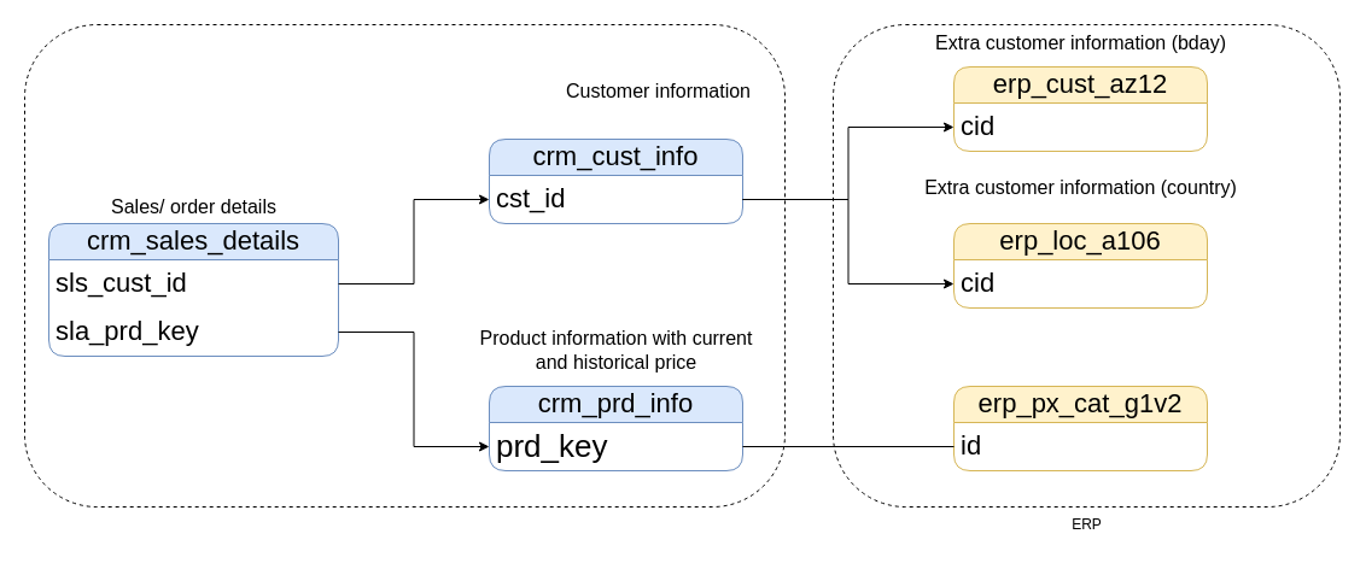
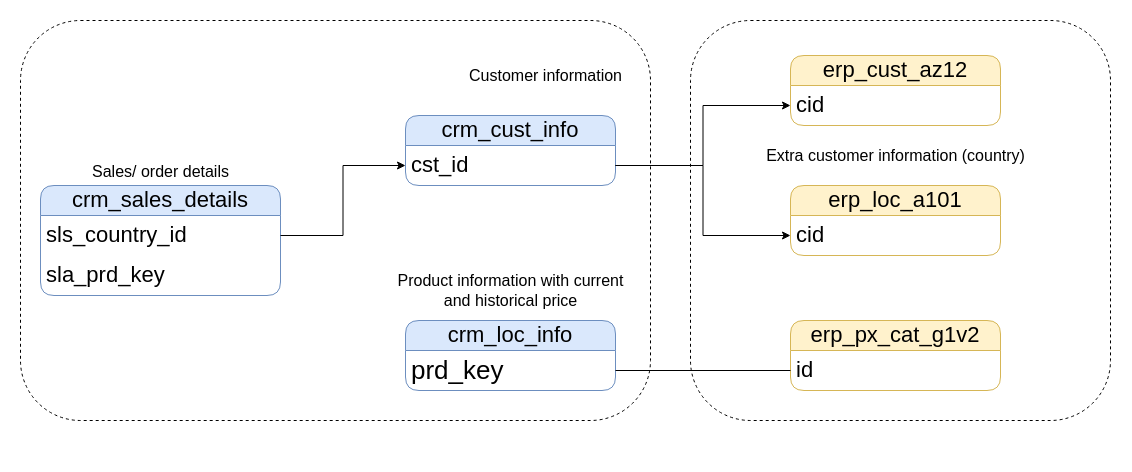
  <mxCell id="0" />
  <mxCell id="1" parent="0" />
  <mxCell id="2" value="" style="rounded=1;whiteSpace=wrap;html=1;fillColor=none;dashed=1;" vertex="1" parent="1"><mxGeometry x="690" y="20" width="420" height="400" as="geometry" /></mxCell>
  <mxCell id="3" value="crm_cust_info" style="swimlane;fontStyle=0;childLayout=stackLayout;horizontal=1;startSize=30;horizontalStack=0;resizeParent=1;resizeParentMax=0;resizeLast=0;collapsible=1;marginBottom=0;whiteSpace=wrap;html=1;rounded=1;fillColor=#dae8fc;strokeColor=#6c8ebf;fontSize=22;" vertex="1" parent="1"><mxGeometry x="405" y="115" width="210" height="70" as="geometry" /></mxCell>
  <mxCell id="4" value="cst_id" style="text;strokeColor=none;fillColor=none;align=left;verticalAlign=middle;spacingLeft=4;spacingRight=4;overflow=hidden;points=[[0,0.5],[1,0.5]];portConstraint=eastwest;rotatable=0;whiteSpace=wrap;html=1;fontSize=22;" vertex="1" parent="3"><mxGeometry y="30" width="210" height="40" as="geometry" /></mxCell>
  <mxCell id="5" value="Customer information" style="text;html=1;align=center;verticalAlign=middle;resizable=0;points=[];autosize=1;strokeColor=none;fillColor=none;fontSize=16;" vertex="1" parent="1"><mxGeometry x="455" y="60" width="180" height="30" as="geometry" /></mxCell>
- <mxCell id="6" value="crm_prd_info" style="swimlane;fontStyle=0;childLayout=stackLayout;horizontal=1;startSize=30;horizontalStack=0;resizeParent=1;resizeParentMax=0;resizeLast=0;collapsible=1;marginBottom=0;whiteSpace=wrap;html=1;rounded=1;fillColor=#dae8fc;strokeColor=#6c8ebf;fontSize=22;" vertex="1" parent="1"><mxGeometry x="405" y="320" width="210" height="70" as="geometry" /></mxCell>
+ <mxCell id="6" value="crm_loc_info" style="swimlane;fontStyle=0;childLayout=stackLayout;horizontal=1;startSize=30;horizontalStack=0;resizeParent=1;resizeParentMax=0;resizeLast=0;collapsible=1;marginBottom=0;whiteSpace=wrap;html=1;rounded=1;fillColor=#dae8fc;strokeColor=#6c8ebf;fontSize=22;" vertex="1" parent="1"><mxGeometry x="405" y="320" width="210" height="70" as="geometry" /></mxCell>
  <mxCell id="7" value="prd_key" style="text;strokeColor=none;fillColor=none;align=left;verticalAlign=middle;spacingLeft=4;spacingRight=4;overflow=hidden;points=[[0,0.5],[1,0.5]];portConstraint=eastwest;rotatable=0;whiteSpace=wrap;html=1;fontSize=26;" vertex="1" parent="6"><mxGeometry y="30" width="210" height="40" as="geometry" /></mxCell>
  <mxCell id="8" value="Product information with current&lt;div&gt;and historical price&lt;/div&gt;" style="text;html=1;align=center;verticalAlign=middle;resizable=0;points=[];autosize=1;strokeColor=none;fillColor=none;fontSize=16;" vertex="1" parent="1"><mxGeometry x="385" y="265" width="250" height="50" as="geometry" /></mxCell>
  <mxCell id="9" value="crm_sales_details" style="swimlane;fontStyle=0;childLayout=stackLayout;horizontal=1;startSize=30;horizontalStack=0;resizeParent=1;resizeParentMax=0;resizeLast=0;collapsible=1;marginBottom=0;whiteSpace=wrap;html=1;rounded=1;fillColor=#dae8fc;strokeColor=#6c8ebf;fontSize=22;" vertex="1" parent="1"><mxGeometry x="40" y="185" width="240" height="110" as="geometry" /></mxCell>
- <mxCell id="10" value="sls_cust_id" style="text;strokeColor=none;fillColor=none;align=left;verticalAlign=middle;spacingLeft=4;spacingRight=4;overflow=hidden;points=[[0,0.5],[1,0.5]];portConstraint=eastwest;rotatable=0;whiteSpace=wrap;html=1;fontSize=22;" vertex="1" parent="9"><mxGeometry y="30" width="240" height="40" as="geometry" /></mxCell>
+ <mxCell id="10" value="sls_country_id" style="text;strokeColor=none;fillColor=none;align=left;verticalAlign=middle;spacingLeft=4;spacingRight=4;overflow=hidden;points=[[0,0.5],[1,0.5]];portConstraint=eastwest;rotatable=0;whiteSpace=wrap;html=1;fontSize=22;" vertex="1" parent="9"><mxGeometry y="30" width="240" height="40" as="geometry" /></mxCell>
  <mxCell id="11" value="sla_prd_key" style="text;strokeColor=none;fillColor=none;align=left;verticalAlign=middle;spacingLeft=4;spacingRight=4;overflow=hidden;points=[[0,0.5],[1,0.5]];portConstraint=eastwest;rotatable=0;whiteSpace=wrap;html=1;fontSize=22;" vertex="1" parent="9"><mxGeometry y="70" width="240" height="40" as="geometry" /></mxCell>
  <mxCell id="12" value="Sales/ order details" style="text;html=1;align=center;verticalAlign=middle;resizable=0;points=[];autosize=1;strokeColor=none;fillColor=none;fontSize=16;" vertex="1" parent="1"><mxGeometry x="80" y="156" width="160" height="30" as="geometry" /></mxCell>
  <mxCell id="13" style="edgeStyle=orthogonalEdgeStyle;rounded=0;orthogonalLoop=1;jettySize=auto;html=1;entryX=0;entryY=0.5;entryDx=0;entryDy=0;" edge="1" parent="1" source="10" target="4"><mxGeometry relative="1" as="geometry" /></mxCell>
- <mxCell id="14" style="edgeStyle=orthogonalEdgeStyle;rounded=0;orthogonalLoop=1;jettySize=auto;html=1;entryX=0;entryY=0.5;entryDx=0;entryDy=0;" edge="1" parent="1" source="11" target="7"><mxGeometry relative="1" as="geometry" /></mxCell>
  <mxCell id="15" value="erp_cust_az12" style="swimlane;fontStyle=0;childLayout=stackLayout;horizontal=1;startSize=30;horizontalStack=0;resizeParent=1;resizeParentMax=0;resizeLast=0;collapsible=1;marginBottom=0;whiteSpace=wrap;html=1;rounded=1;fillColor=#fff2cc;strokeColor=#d6b656;fontSize=22;" vertex="1" parent="1"><mxGeometry x="790" y="55" width="210" height="70" as="geometry" /></mxCell>
  <mxCell id="16" value="cid" style="text;strokeColor=none;fillColor=none;align=left;verticalAlign=middle;spacingLeft=4;spacingRight=4;overflow=hidden;points=[[0,0.5],[1,0.5]];portConstraint=eastwest;rotatable=0;whiteSpace=wrap;html=1;fontSize=22;" vertex="1" parent="15"><mxGeometry y="30" width="210" height="40" as="geometry" /></mxCell>
- <mxCell id="17" value="Extra customer information (bday)" style="text;html=1;align=center;verticalAlign=middle;resizable=0;points=[];autosize=1;strokeColor=none;fillColor=none;fontSize=16;" vertex="1" parent="1"><mxGeometry x="765" y="20" width="260" height="30" as="geometry" /></mxCell>
- <mxCell id="18" value="erp_loc_a106" style="swimlane;fontStyle=0;childLayout=stackLayout;horizontal=1;startSize=30;horizontalStack=0;resizeParent=1;resizeParentMax=0;resizeLast=0;collapsible=1;marginBottom=0;whiteSpace=wrap;html=1;rounded=1;fillColor=#fff2cc;strokeColor=#d6b656;fontSize=22;" vertex="1" parent="1"><mxGeometry x="790" y="185" width="210" height="70" as="geometry" /></mxCell>
+ <mxCell id="18" value="erp_loc_a101" style="swimlane;fontStyle=0;childLayout=stackLayout;horizontal=1;startSize=30;horizontalStack=0;resizeParent=1;resizeParentMax=0;resizeLast=0;collapsible=1;marginBottom=0;whiteSpace=wrap;html=1;rounded=1;fillColor=#fff2cc;strokeColor=#d6b656;fontSize=22;" vertex="1" parent="1"><mxGeometry x="790" y="185" width="210" height="70" as="geometry" /></mxCell>
  <mxCell id="19" value="cid" style="text;strokeColor=none;fillColor=none;align=left;verticalAlign=middle;spacingLeft=4;spacingRight=4;overflow=hidden;points=[[0,0.5],[1,0.5]];portConstraint=eastwest;rotatable=0;whiteSpace=wrap;html=1;fontSize=22;" vertex="1" parent="18"><mxGeometry y="30" width="210" height="40" as="geometry" /></mxCell>
  <mxCell id="20" value="Extra customer information (country)" style="text;html=1;align=center;verticalAlign=middle;resizable=0;points=[];autosize=1;strokeColor=none;fillColor=none;fontSize=16;" vertex="1" parent="1"><mxGeometry x="755" y="140" width="280" height="30" as="geometry" /></mxCell>
  <mxCell id="21" style="edgeStyle=orthogonalEdgeStyle;rounded=0;orthogonalLoop=1;jettySize=auto;html=1;entryX=0;entryY=0.5;entryDx=0;entryDy=0;" edge="1" parent="1" source="4" target="16"><mxGeometry relative="1" as="geometry" /></mxCell>
  <mxCell id="22" style="edgeStyle=orthogonalEdgeStyle;rounded=0;orthogonalLoop=1;jettySize=auto;html=1;entryX=0;entryY=0.5;entryDx=0;entryDy=0;" edge="1" parent="1" source="4" target="19"><mxGeometry relative="1" as="geometry" /></mxCell>
  <mxCell id="23" value="erp_px_cat_g1v2" style="swimlane;fontStyle=0;childLayout=stackLayout;horizontal=1;startSize=30;horizontalStack=0;resizeParent=1;resizeParentMax=0;resizeLast=0;collapsible=1;marginBottom=0;whiteSpace=wrap;html=1;rounded=1;fillColor=#fff2cc;strokeColor=#d6b656;fontSize=22;" vertex="1" parent="1"><mxGeometry x="790" y="320" width="210" height="70" as="geometry" /></mxCell>
  <mxCell id="24" value="id" style="text;strokeColor=none;fillColor=none;align=left;verticalAlign=middle;spacingLeft=4;spacingRight=4;overflow=hidden;points=[[0,0.5],[1,0.5]];portConstraint=eastwest;rotatable=0;whiteSpace=wrap;html=1;fontSize=22;" vertex="1" parent="23"><mxGeometry y="30" width="210" height="40" as="geometry" /></mxCell>
  <mxCell id="25" style="edgeStyle=orthogonalEdgeStyle;rounded=0;orthogonalLoop=1;jettySize=auto;html=1;entryX=0;entryY=0.5;entryDx=0;entryDy=0;endArrow=none;" edge="1" parent="1" source="7" target="24"><mxGeometry relative="1" as="geometry" /></mxCell>
  <mxCell id="26" value="" style="rounded=1;whiteSpace=wrap;html=1;fillColor=none;dashed=1;" vertex="1" parent="1"><mxGeometry x="20" y="20" width="630" height="400" as="geometry" /></mxCell>
- <mxCell id="27" value="ERP" style="text;html=1;align=center;verticalAlign=middle;resizable=0;points=[];autosize=1;strokeColor=none;fillColor=none;" vertex="1" parent="1"><mxGeometry x="875" y="420" width="50" height="30" as="geometry" /></mxCell>
